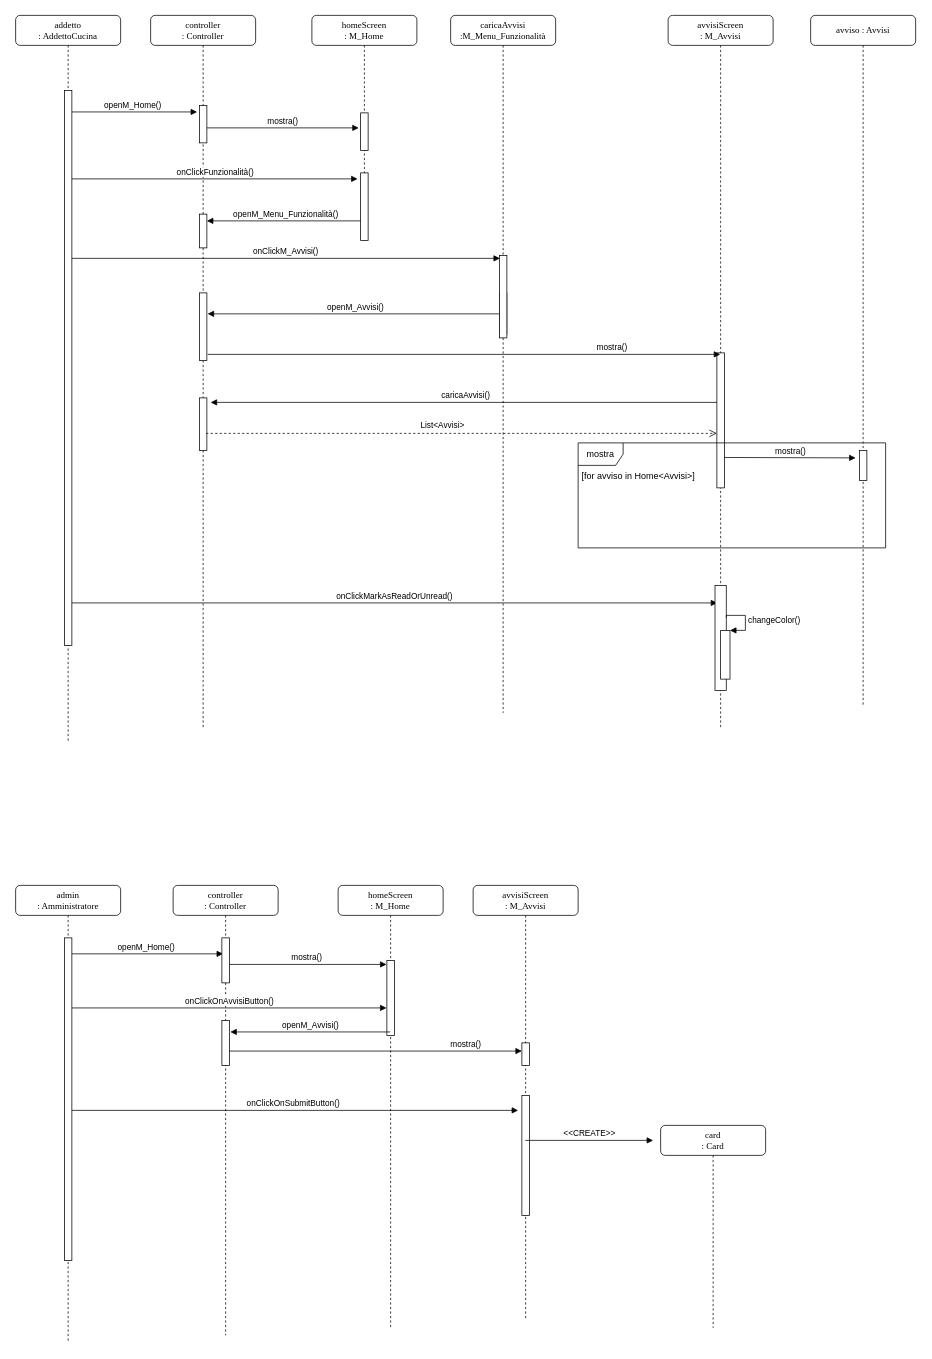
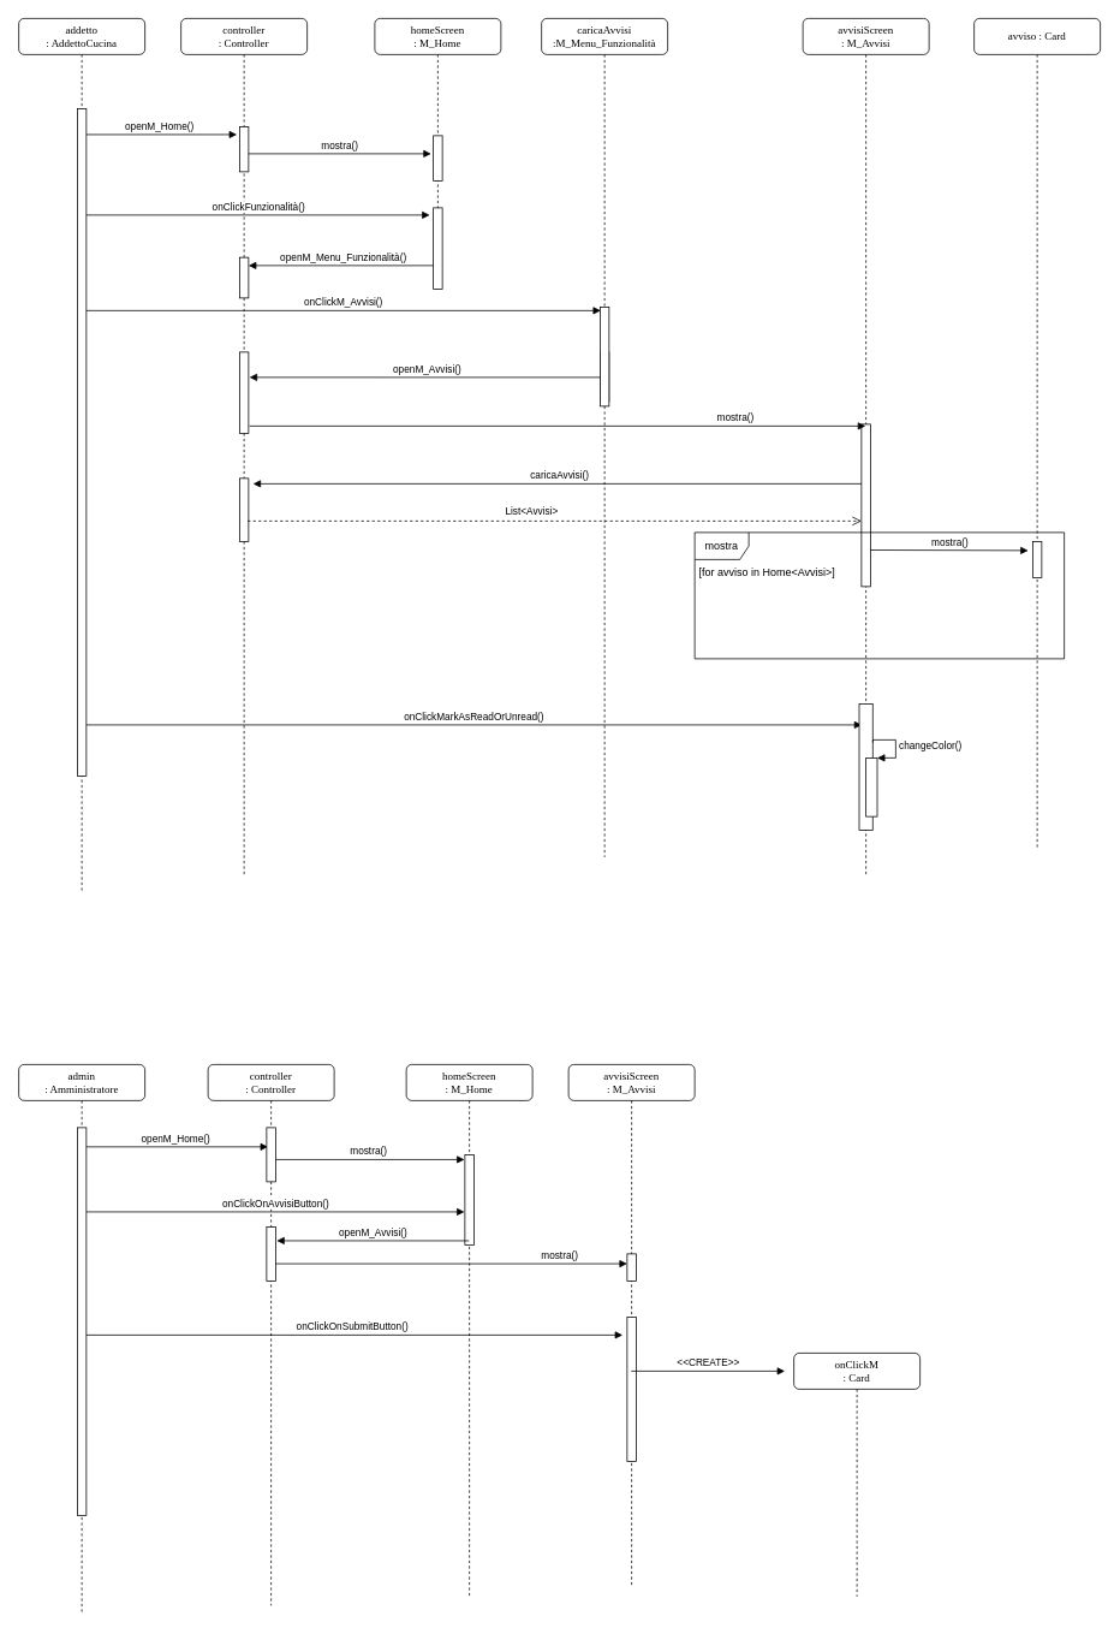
  <mxCell id="0" />
  <mxCell id="1" parent="0" />
  <mxCell id="2" value="onClickOnSubmitButton()" style="html=1;verticalAlign=bottom;endArrow=block;rounded=0;" parent="1" source="39" edge="1"><mxGeometry width="80" relative="1" as="geometry"><mxPoint x="105" y="1450" as="sourcePoint" /><mxPoint x="690" y="1480" as="targetPoint" /></mxGeometry></mxCell>
  <mxCell id="3" value="openM_Home()" style="html=1;verticalAlign=bottom;endArrow=block;rounded=0;entryX=0.159;entryY=0.355;entryDx=0;entryDy=0;entryPerimeter=0;" parent="1" source="39" target="42" edge="1"><mxGeometry width="80" relative="1" as="geometry"><mxPoint x="120" y="1265" as="sourcePoint" /><mxPoint x="290" y="1270" as="targetPoint" /></mxGeometry></mxCell>
  <mxCell id="4" value="mostra()" style="html=1;verticalAlign=bottom;endArrow=block;rounded=0;entryX=-0.048;entryY=0.054;entryDx=0;entryDy=0;entryPerimeter=0;" parent="1" source="41" target="45" edge="1"><mxGeometry width="80" relative="1" as="geometry"><mxPoint x="300" y="1311.22" as="sourcePoint" /><mxPoint x="507" y="1310" as="targetPoint" /></mxGeometry></mxCell>
  <mxCell id="5" value="openM_Home()" style="html=1;verticalAlign=bottom;endArrow=block;rounded=0;entryX=-0.3;entryY=0.175;entryDx=0;entryDy=0;entryPerimeter=0;" parent="1" source="8" target="11" edge="1"><mxGeometry width="80" relative="1" as="geometry"><mxPoint x="90" y="160" as="sourcePoint" /><mxPoint x="230" y="260" as="targetPoint" /></mxGeometry></mxCell>
  <mxCell id="6" value="openM_Avvisi()" style="html=1;verticalAlign=bottom;endArrow=block;rounded=0;entryX=1.1;entryY=0.311;entryDx=0;entryDy=0;entryPerimeter=0;" parent="1" target="15" edge="1"><mxGeometry width="80" relative="1" as="geometry"><mxPoint x="670" y="418" as="sourcePoint" /><mxPoint x="460" y="420" as="targetPoint" /></mxGeometry></mxCell>
  <mxCell id="7" value="caricaAvvisi()" style="html=1;verticalAlign=bottom;endArrow=block;rounded=0;entryX=1.5;entryY=0.086;entryDx=0;entryDy=0;entryPerimeter=0;" parent="1" source="21" target="14" edge="1"><mxGeometry width="80" relative="1" as="geometry"><mxPoint x="955" y="429.5" as="sourcePoint" /><mxPoint x="745.5" y="429.5" as="targetPoint" /></mxGeometry></mxCell>
  <mxCell id="8" value="addetto&lt;br&gt;: AddettoCucina" style="shape=umlLifeline;perimeter=lifelinePerimeter;whiteSpace=wrap;html=1;container=1;collapsible=0;recursiveResize=0;outlineConnect=0;rounded=1;shadow=0;comic=0;labelBackgroundColor=none;strokeWidth=1;fontFamily=Verdana;fontSize=12;align=center;" parent="1" vertex="1"><mxGeometry x="20" y="20" width="140" height="970" as="geometry" /></mxCell>
  <mxCell id="9" value="" style="html=1;points=[];perimeter=orthogonalPerimeter;rounded=0;shadow=0;comic=0;labelBackgroundColor=none;strokeWidth=1;fontFamily=Verdana;fontSize=12;align=center;" parent="8" vertex="1"><mxGeometry x="65" y="100" width="10" height="740" as="geometry" /></mxCell>
  <mxCell id="10" value="controller&lt;br&gt;: Controller" style="shape=umlLifeline;perimeter=lifelinePerimeter;whiteSpace=wrap;html=1;container=1;collapsible=0;recursiveResize=0;outlineConnect=0;rounded=1;shadow=0;comic=0;labelBackgroundColor=none;strokeWidth=1;fontFamily=Verdana;fontSize=12;align=center;" parent="1" vertex="1"><mxGeometry x="200" y="20" width="140" height="950" as="geometry" /></mxCell>
  <mxCell id="11" value="" style="html=1;points=[];perimeter=orthogonalPerimeter;rounded=0;shadow=0;comic=0;labelBackgroundColor=none;strokeWidth=1;fontFamily=Verdana;fontSize=12;align=center;" parent="10" vertex="1"><mxGeometry x="65" y="120" width="10" height="50" as="geometry" /></mxCell>
  <mxCell id="12" value="" style="html=1;points=[];perimeter=orthogonalPerimeter;rounded=0;shadow=0;comic=0;labelBackgroundColor=none;strokeWidth=1;fontFamily=Verdana;fontSize=12;align=center;" parent="10" vertex="1"><mxGeometry x="65" y="265" width="10" height="45" as="geometry" /></mxCell>
  <mxCell id="13" value="openM_Menu_Funzionalità()" style="html=1;verticalAlign=bottom;endArrow=block;rounded=0;entryX=-0.3;entryY=0.2;entryDx=0;entryDy=0;entryPerimeter=0;" parent="10" source="16" edge="1"><mxGeometry width="80" relative="1" as="geometry"><mxPoint x="328" y="270" as="sourcePoint" /><mxPoint x="75" y="274" as="targetPoint" /></mxGeometry></mxCell>
  <mxCell id="14" value="" style="html=1;points=[];perimeter=orthogonalPerimeter;rounded=0;shadow=0;comic=0;labelBackgroundColor=none;strokeWidth=1;fontFamily=Verdana;fontSize=12;align=center;" parent="10" vertex="1"><mxGeometry x="65" y="510" width="10" height="70" as="geometry" /></mxCell>
  <mxCell id="15" value="" style="html=1;points=[];perimeter=orthogonalPerimeter;rounded=0;shadow=0;comic=0;labelBackgroundColor=none;strokeWidth=1;fontFamily=Verdana;fontSize=12;align=center;" parent="10" vertex="1"><mxGeometry x="65" y="370" width="10" height="90" as="geometry" /></mxCell>
  <mxCell id="16" value="homeScreen&lt;br&gt;: M_Home" style="shape=umlLifeline;perimeter=lifelinePerimeter;whiteSpace=wrap;html=1;container=1;collapsible=0;recursiveResize=0;outlineConnect=0;rounded=1;shadow=0;comic=0;labelBackgroundColor=none;strokeWidth=1;fontFamily=Verdana;fontSize=12;align=center;" parent="1" vertex="1"><mxGeometry x="415" y="20" width="140" height="300" as="geometry" /></mxCell>
  <mxCell id="17" value="mostra()" style="html=1;verticalAlign=bottom;endArrow=block;rounded=0;entryX=0.2;entryY=0.4;entryDx=0;entryDy=0;entryPerimeter=0;" parent="16" source="11" edge="1"><mxGeometry width="80" relative="1" as="geometry"><mxPoint x="-115" y="150" as="sourcePoint" /><mxPoint x="62.5" y="150" as="targetPoint" /></mxGeometry></mxCell>
  <mxCell id="18" value="" style="html=1;points=[];perimeter=orthogonalPerimeter;rounded=0;shadow=0;comic=0;labelBackgroundColor=none;strokeWidth=1;fontFamily=Verdana;fontSize=12;align=center;" parent="16" vertex="1"><mxGeometry x="65" y="130" width="10" height="50" as="geometry" /></mxCell>
  <mxCell id="19" value="" style="html=1;points=[];perimeter=orthogonalPerimeter;rounded=0;shadow=0;comic=0;labelBackgroundColor=none;strokeWidth=1;fontFamily=Verdana;fontSize=12;align=center;" parent="16" vertex="1"><mxGeometry x="65" y="210" width="10" height="90" as="geometry" /></mxCell>
  <mxCell id="20" value="onClickFunzionalità()" style="html=1;verticalAlign=bottom;endArrow=block;rounded=0;entryX=-0.4;entryY=0.089;entryDx=0;entryDy=0;entryPerimeter=0;" parent="1" source="9" target="19" edge="1"><mxGeometry width="80" relative="1" as="geometry"><mxPoint x="95" y="230" as="sourcePoint" /><mxPoint x="470" y="230" as="targetPoint" /></mxGeometry></mxCell>
  <mxCell id="21" value="avvisiScreen&lt;br&gt;: M_Avvisi" style="shape=umlLifeline;perimeter=lifelinePerimeter;whiteSpace=wrap;html=1;container=1;collapsible=0;recursiveResize=0;outlineConnect=0;rounded=1;shadow=0;comic=0;labelBackgroundColor=none;strokeWidth=1;fontFamily=Verdana;fontSize=12;align=center;" parent="1" vertex="1"><mxGeometry x="890" y="20" width="140" height="950" as="geometry" /></mxCell>
  <mxCell id="22" value="" style="html=1;points=[];perimeter=orthogonalPerimeter;rounded=0;shadow=0;comic=0;labelBackgroundColor=none;strokeWidth=1;fontFamily=Verdana;fontSize=12;align=center;" parent="21" vertex="1"><mxGeometry x="65" y="450" width="10" height="180" as="geometry" /></mxCell>
  <mxCell id="23" value="" style="html=1;verticalAlign=bottom;endArrow=open;dashed=1;endSize=8;rounded=0;exitX=0.9;exitY=0.676;exitDx=0;exitDy=0;exitPerimeter=0;" parent="1" source="14" target="22" edge="1"><mxGeometry relative="1" as="geometry"><mxPoint x="460" y="510" as="sourcePoint" /><mxPoint x="380" y="510" as="targetPoint" /></mxGeometry></mxCell>
  <mxCell id="24" value="List&amp;lt;Avvisi&amp;gt;" style="edgeLabel;html=1;align=center;verticalAlign=middle;resizable=0;points=[];" parent="23" vertex="1" connectable="0"><mxGeometry x="-0.12" y="-4" relative="1" as="geometry"><mxPoint x="14" y="-15" as="offset" /></mxGeometry></mxCell>
  <mxCell id="25" value="caricaAvvisi&lt;br&gt;:M_Menu_Funzionalità" style="shape=umlLifeline;perimeter=lifelinePerimeter;whiteSpace=wrap;html=1;container=1;collapsible=0;recursiveResize=0;outlineConnect=0;rounded=1;shadow=0;comic=0;labelBackgroundColor=none;strokeWidth=1;fontFamily=Verdana;fontSize=12;align=center;" parent="1" vertex="1"><mxGeometry x="600" y="20" width="140" height="930" as="geometry" /></mxCell>
  <mxCell id="26" value="" style="html=1;points=[];perimeter=orthogonalPerimeter;rounded=0;shadow=0;comic=0;labelBackgroundColor=none;strokeWidth=1;fontFamily=Verdana;fontSize=12;align=center;" parent="25" vertex="1"><mxGeometry x="65" y="370" width="10" height="55" as="geometry" /></mxCell>
  <mxCell id="27" value="" style="html=1;points=[];perimeter=orthogonalPerimeter;rounded=0;shadow=0;comic=0;labelBackgroundColor=none;strokeWidth=1;fontFamily=Verdana;fontSize=12;align=center;" parent="25" vertex="1"><mxGeometry x="65" y="320" width="10" height="110" as="geometry" /></mxCell>
  <mxCell id="28" value="onClickM_Avvisi()" style="html=1;verticalAlign=bottom;endArrow=block;rounded=0;entryX=0.075;entryY=0.036;entryDx=0;entryDy=0;entryPerimeter=0;" parent="1" source="9" target="27" edge="1"><mxGeometry width="80" relative="1" as="geometry"><mxPoint x="90" y="400" as="sourcePoint" /><mxPoint x="471.94" y="402.25" as="targetPoint" /></mxGeometry></mxCell>
  <mxCell id="29" value="mostra()" style="html=1;verticalAlign=bottom;endArrow=block;rounded=0;exitX=1.1;exitY=0.911;exitDx=0;exitDy=0;exitPerimeter=0;" parent="1" source="15" target="21" edge="1"><mxGeometry x="0.574" width="80" relative="1" as="geometry"><mxPoint x="279.5" y="320" as="sourcePoint" /><mxPoint x="679.5" y="320" as="targetPoint" /><mxPoint x="1" as="offset" /></mxGeometry></mxCell>
- <mxCell id="30" value="avviso : Avvisi" style="shape=umlLifeline;perimeter=lifelinePerimeter;whiteSpace=wrap;html=1;container=1;collapsible=0;recursiveResize=0;outlineConnect=0;rounded=1;shadow=0;comic=0;labelBackgroundColor=none;strokeWidth=1;fontFamily=Verdana;fontSize=12;align=center;" parent="1" vertex="1"><mxGeometry x="1080" y="20" width="140" height="920" as="geometry" /></mxCell>
+ <mxCell id="30" value="avviso : Card" style="shape=umlLifeline;perimeter=lifelinePerimeter;whiteSpace=wrap;html=1;container=1;collapsible=0;recursiveResize=0;outlineConnect=0;rounded=1;shadow=0;comic=0;labelBackgroundColor=none;strokeWidth=1;fontFamily=Verdana;fontSize=12;align=center;" parent="1" vertex="1"><mxGeometry x="1080" y="20" width="140" height="920" as="geometry" /></mxCell>
  <mxCell id="31" value="" style="html=1;points=[];perimeter=orthogonalPerimeter;rounded=0;shadow=0;comic=0;labelBackgroundColor=none;strokeWidth=1;fontFamily=Verdana;fontSize=12;align=center;" parent="30" vertex="1"><mxGeometry x="65" y="580" width="10" height="40" as="geometry" /></mxCell>
  <mxCell id="32" value="mostra()" style="html=1;verticalAlign=bottom;endArrow=block;rounded=0;" parent="30" edge="1"><mxGeometry width="80" relative="1" as="geometry"><mxPoint x="-115" y="589.47" as="sourcePoint" /><mxPoint x="60" y="590" as="targetPoint" /></mxGeometry></mxCell>
  <mxCell id="33" value="mostra" style="shape=umlFrame;whiteSpace=wrap;html=1;movable=1;resizable=1;rotatable=1;deletable=1;editable=1;connectable=1;" parent="30" vertex="1"><mxGeometry x="-310" y="570" width="410" height="140" as="geometry" /></mxCell>
  <mxCell id="34" value="[for avviso in Home&amp;lt;Avvisi&amp;gt;]" style="text;html=1;align=center;verticalAlign=middle;resizable=0;points=[];autosize=1;strokeColor=none;fillColor=none;" parent="1" vertex="1"><mxGeometry x="770" y="620" width="160" height="30" as="geometry" /></mxCell>
  <mxCell id="35" value="onClickMarkAsReadOrUnread()" style="html=1;verticalAlign=bottom;endArrow=block;rounded=0;entryX=0.2;entryY=0.167;entryDx=0;entryDy=0;entryPerimeter=0;" parent="1" source="9" target="36" edge="1"><mxGeometry width="80" relative="1" as="geometry"><mxPoint x="90" y="820" as="sourcePoint" /><mxPoint x="920" y="810" as="targetPoint" /></mxGeometry></mxCell>
  <mxCell id="36" value="" style="html=1;points=[];perimeter=orthogonalPerimeter;rounded=0;shadow=0;comic=0;labelBackgroundColor=none;strokeWidth=1;fontFamily=Verdana;fontSize=12;align=center;" parent="1" vertex="1"><mxGeometry x="952.5" y="780" width="15" height="140" as="geometry" /></mxCell>
  <mxCell id="37" value="" style="html=1;points=[];perimeter=orthogonalPerimeter;" parent="1" vertex="1"><mxGeometry x="960" y="840" width="12.5" height="65" as="geometry" /></mxCell>
  <mxCell id="38" value="changeColor()" style="edgeStyle=orthogonalEdgeStyle;html=1;align=left;spacingLeft=2;endArrow=block;rounded=0;entryX=1;entryY=0;exitX=1.006;exitY=0.308;exitDx=0;exitDy=0;exitPerimeter=0;" parent="1" source="36" target="37" edge="1"><mxGeometry relative="1" as="geometry"><mxPoint x="962.5" y="820" as="sourcePoint" /><Array as="points"><mxPoint x="993" y="820" /><mxPoint x="993" y="840" /></Array></mxGeometry></mxCell>
  <mxCell id="39" value="admin&lt;br&gt;: Amministratore" style="shape=umlLifeline;perimeter=lifelinePerimeter;whiteSpace=wrap;html=1;container=1;collapsible=0;recursiveResize=0;outlineConnect=0;rounded=1;shadow=0;comic=0;labelBackgroundColor=none;strokeWidth=1;fontFamily=Verdana;fontSize=12;align=center;" parent="1" vertex="1"><mxGeometry x="20" y="1180" width="140" height="610" as="geometry" /></mxCell>
  <mxCell id="40" value="" style="html=1;points=[];perimeter=orthogonalPerimeter;rounded=0;shadow=0;comic=0;labelBackgroundColor=none;strokeWidth=1;fontFamily=Verdana;fontSize=12;align=center;" parent="39" vertex="1"><mxGeometry x="65" y="70" width="10" height="430" as="geometry" /></mxCell>
  <mxCell id="41" value="controller&lt;br&gt;: Controller" style="shape=umlLifeline;perimeter=lifelinePerimeter;whiteSpace=wrap;html=1;container=1;collapsible=0;recursiveResize=0;outlineConnect=0;rounded=1;shadow=0;comic=0;labelBackgroundColor=none;strokeWidth=1;fontFamily=Verdana;fontSize=12;align=center;" parent="1" vertex="1"><mxGeometry x="230" y="1180" width="140" height="600" as="geometry" /></mxCell>
  <mxCell id="42" value="" style="html=1;points=[];perimeter=orthogonalPerimeter;rounded=0;shadow=0;comic=0;labelBackgroundColor=none;strokeWidth=1;fontFamily=Verdana;fontSize=12;align=center;" parent="41" vertex="1"><mxGeometry x="65" y="70" width="10" height="60" as="geometry" /></mxCell>
  <mxCell id="43" value="" style="html=1;points=[];perimeter=orthogonalPerimeter;rounded=0;shadow=0;comic=0;labelBackgroundColor=none;strokeWidth=1;fontFamily=Verdana;fontSize=12;align=center;" parent="41" vertex="1"><mxGeometry x="65" y="180" width="10" height="60" as="geometry" /></mxCell>
  <mxCell id="44" value="homeScreen&lt;br&gt;: M_Home" style="shape=umlLifeline;perimeter=lifelinePerimeter;whiteSpace=wrap;html=1;container=1;collapsible=0;recursiveResize=0;outlineConnect=0;rounded=1;shadow=0;comic=0;labelBackgroundColor=none;strokeWidth=1;fontFamily=Verdana;fontSize=12;align=center;" parent="1" vertex="1"><mxGeometry x="450" y="1180" width="140" height="590" as="geometry" /></mxCell>
  <mxCell id="45" value="" style="html=1;points=[];perimeter=orthogonalPerimeter;rounded=0;shadow=0;comic=0;labelBackgroundColor=none;strokeWidth=1;fontFamily=Verdana;fontSize=12;align=center;" parent="44" vertex="1"><mxGeometry x="65" y="100" width="10" height="100" as="geometry" /></mxCell>
  <mxCell id="46" value="avvisiScreen&lt;br&gt;: M_Avvisi" style="shape=umlLifeline;perimeter=lifelinePerimeter;whiteSpace=wrap;html=1;container=1;collapsible=0;recursiveResize=0;outlineConnect=0;rounded=1;shadow=0;comic=0;labelBackgroundColor=none;strokeWidth=1;fontFamily=Verdana;fontSize=12;align=center;" parent="1" vertex="1"><mxGeometry x="630" y="1180" width="140" height="580" as="geometry" /></mxCell>
  <mxCell id="47" value="" style="html=1;points=[];perimeter=orthogonalPerimeter;rounded=0;shadow=0;comic=0;labelBackgroundColor=none;strokeWidth=1;fontFamily=Verdana;fontSize=12;align=center;" parent="46" vertex="1"><mxGeometry x="65" y="210" width="10" height="30" as="geometry" /></mxCell>
  <mxCell id="48" value="" style="html=1;points=[];perimeter=orthogonalPerimeter;rounded=0;shadow=0;comic=0;labelBackgroundColor=none;strokeWidth=1;fontFamily=Verdana;fontSize=12;align=center;" parent="46" vertex="1"><mxGeometry x="65" y="280" width="10" height="160" as="geometry" /></mxCell>
  <mxCell id="49" value="onClickOnAvvisiButton()" style="html=1;verticalAlign=bottom;endArrow=block;rounded=0;entryX=-0.048;entryY=0.634;entryDx=0;entryDy=0;entryPerimeter=0;" parent="1" source="40" target="45" edge="1"><mxGeometry width="80" relative="1" as="geometry"><mxPoint x="100" y="1371.22" as="sourcePoint" /><mxPoint x="260" y="1370" as="targetPoint" /></mxGeometry></mxCell>
  <mxCell id="50" value="openM_Avvisi()" style="html=1;verticalAlign=bottom;endArrow=block;rounded=0;entryX=1.124;entryY=0.257;entryDx=0;entryDy=0;entryPerimeter=0;" parent="1" source="44" target="43" edge="1"><mxGeometry width="80" relative="1" as="geometry"><mxPoint x="515" y="1360" as="sourcePoint" /><mxPoint x="379.52" y="1360.4" as="targetPoint" /></mxGeometry></mxCell>
  <mxCell id="51" value="mostra()" style="html=1;verticalAlign=bottom;endArrow=block;rounded=0;exitX=0.986;exitY=0.682;exitDx=0;exitDy=0;exitPerimeter=0;" parent="1" source="43" target="47" edge="1"><mxGeometry x="0.616" width="80" relative="1" as="geometry"><mxPoint x="330" y="1440" as="sourcePoint" /><mxPoint x="544.71" y="1440" as="targetPoint" /><mxPoint as="offset" /></mxGeometry></mxCell>
  <mxCell id="52" value="&amp;lt;&amp;lt;CREATE&amp;gt;&amp;gt;" style="html=1;verticalAlign=bottom;endArrow=block;rounded=0;" parent="1" source="46" edge="1"><mxGeometry width="80" relative="1" as="geometry"><mxPoint x="664.78" y="1480" as="sourcePoint" /><mxPoint x="870" y="1520" as="targetPoint" /></mxGeometry></mxCell>
- <mxCell id="53" value="card&lt;br&gt;: Card" style="shape=umlLifeline;perimeter=lifelinePerimeter;whiteSpace=wrap;html=1;container=1;collapsible=0;recursiveResize=0;outlineConnect=0;rounded=1;shadow=0;comic=0;labelBackgroundColor=none;strokeWidth=1;fontFamily=Verdana;fontSize=12;align=center;" parent="1" vertex="1"><mxGeometry x="880" y="1500" width="140" height="270" as="geometry" /></mxCell>
+ <mxCell id="53" value="onClickM&lt;br&gt;: Card" style="shape=umlLifeline;perimeter=lifelinePerimeter;whiteSpace=wrap;html=1;container=1;collapsible=0;recursiveResize=0;outlineConnect=0;rounded=1;shadow=0;comic=0;labelBackgroundColor=none;strokeWidth=1;fontFamily=Verdana;fontSize=12;align=center;" parent="1" vertex="1"><mxGeometry x="880" y="1500" width="140" height="270" as="geometry" /></mxCell>
